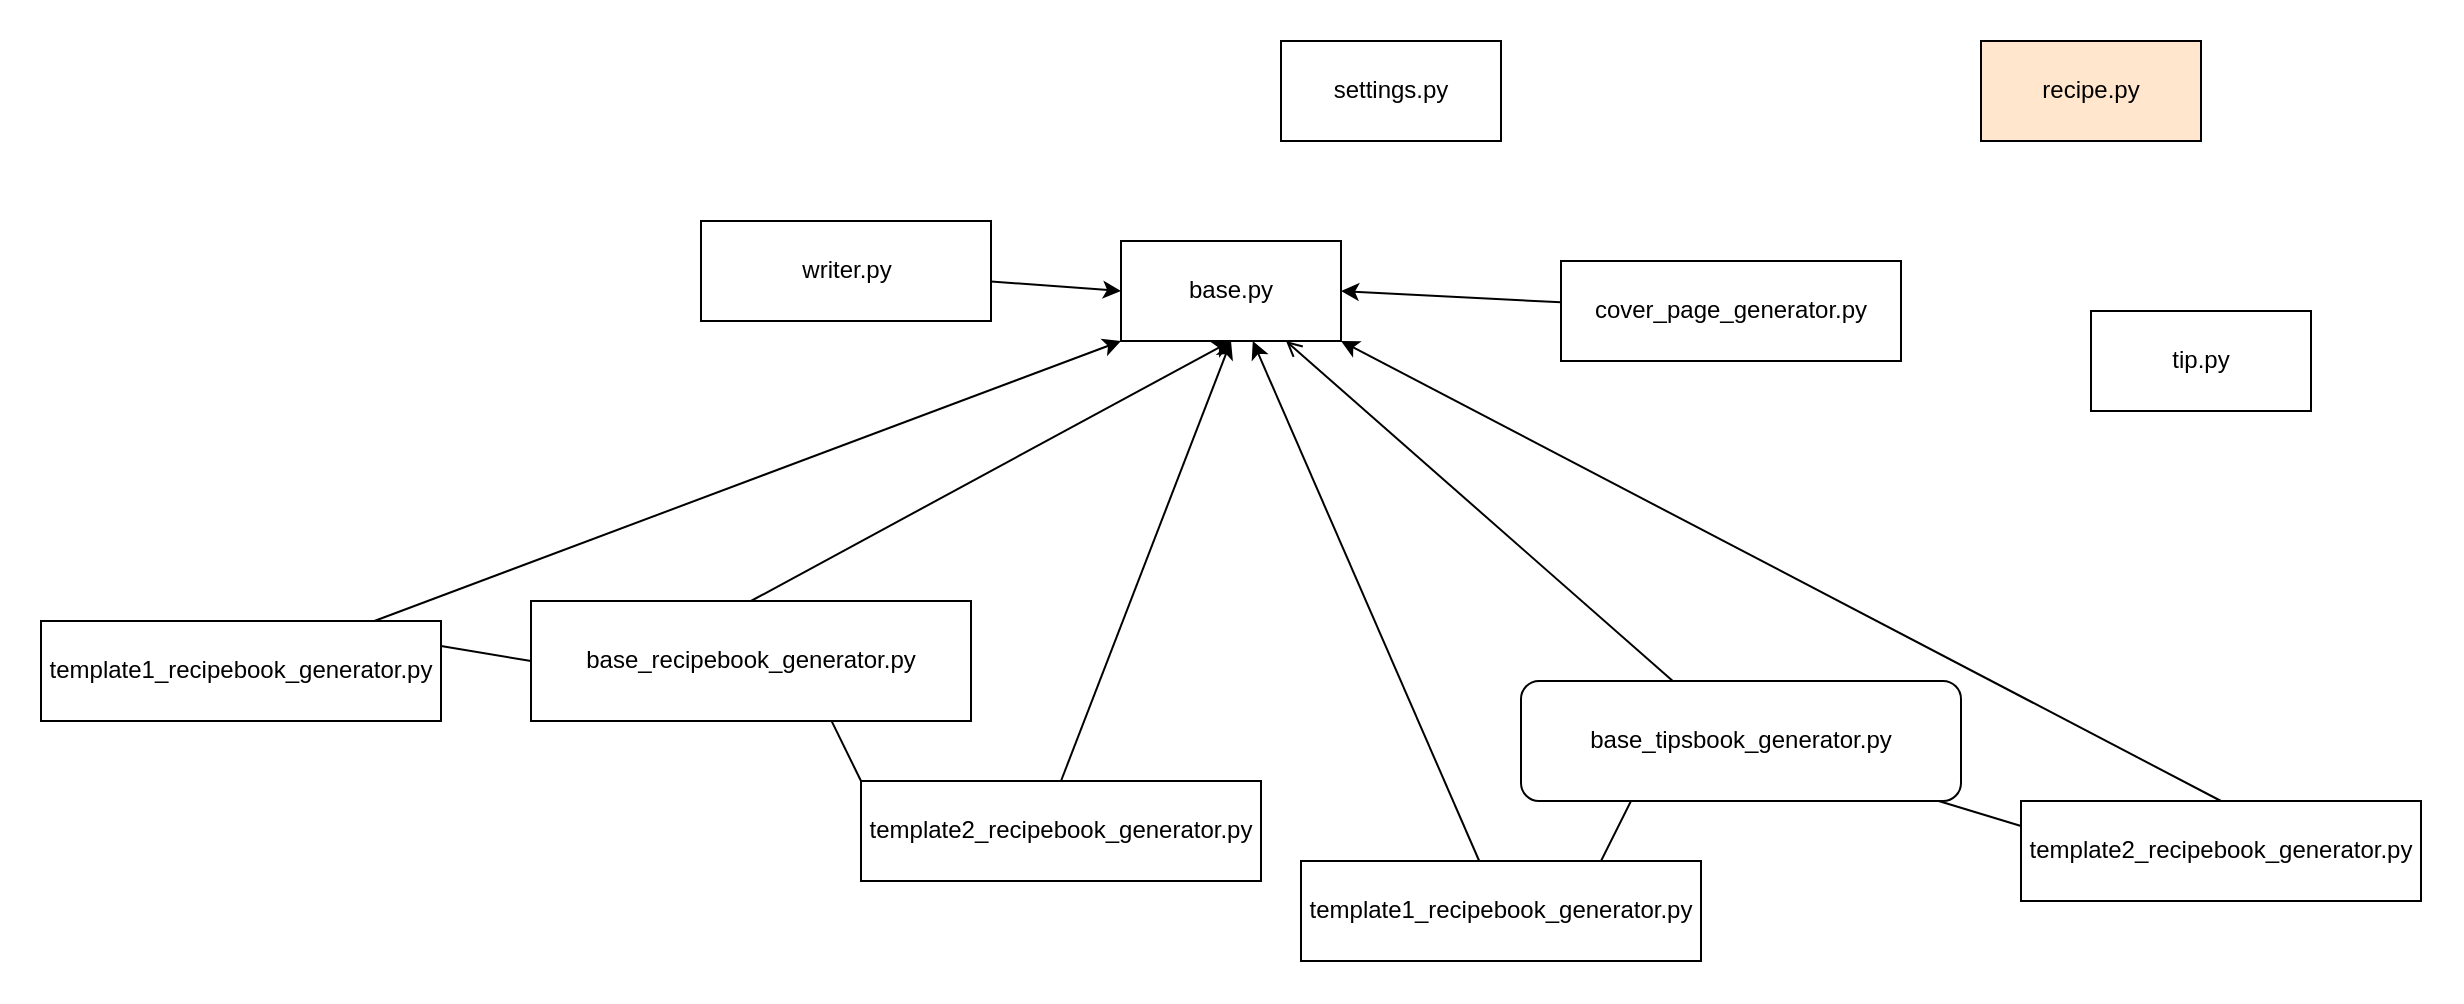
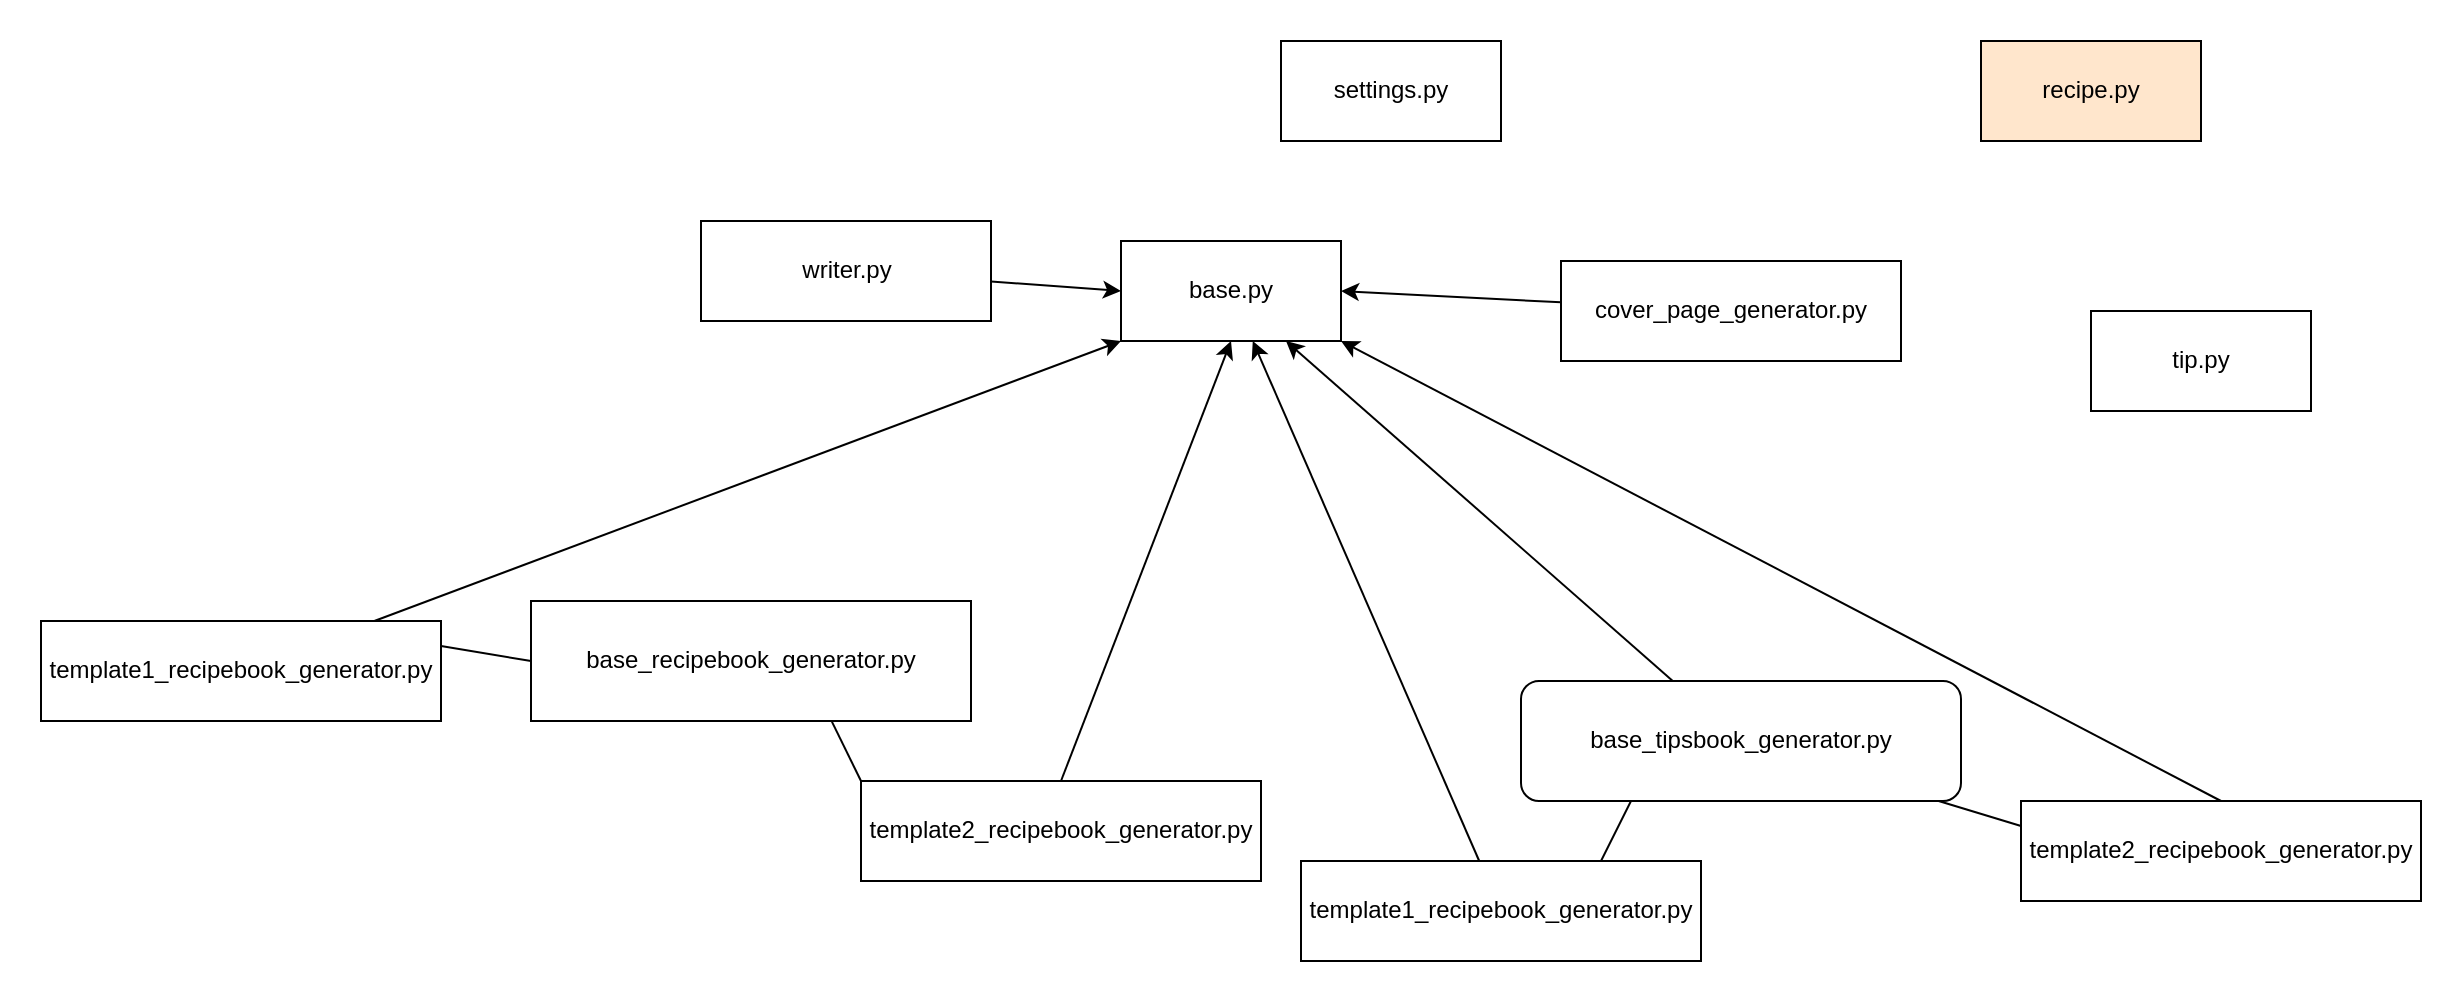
  <mxCell id="0" />
  <mxCell id="1" parent="0" />
  <mxCell id="2" value="base.py" style="html=1;" parent="1" vertex="1"><mxGeometry x="560" y="120" width="110" height="50" as="geometry" /></mxCell>
  <mxCell id="3" value="settings.py" style="html=1;" parent="1" vertex="1"><mxGeometry x="640" y="20" width="110" height="50" as="geometry" /></mxCell>
- <mxCell id="4" style="edgeStyle=none;html=1;exitX=0.5;exitY=0;exitDx=0;exitDy=0;entryX=0.5;entryY=1;entryDx=0;entryDy=0;" parent="1" source="5" target="2" edge="1"><mxGeometry relative="1" as="geometry" /></mxCell>
  <mxCell id="5" value="base_recipebook_generator.py" style="html=1;" parent="1" vertex="1"><mxGeometry x="265" y="300" width="220" height="60" as="geometry" /></mxCell>
  <mxCell id="6" style="edgeStyle=none;html=1;entryX=0;entryY=1;entryDx=0;entryDy=0;" parent="1" source="8" target="2" edge="1"><mxGeometry relative="1" as="geometry" /></mxCell>
  <mxCell id="7" style="edgeStyle=none;html=1;exitX=1;exitY=0.25;exitDx=0;exitDy=0;entryX=0;entryY=0.5;entryDx=0;entryDy=0;endArrow=none;endFill=0;" edge="1" parent="1" source="8" target="5"><mxGeometry relative="1" as="geometry" /></mxCell>
  <mxCell id="8" value="template1_recipebook_generator.py" style="html=1;" parent="1" vertex="1"><mxGeometry y="310" width="200" height="50" as="geometry" x="20" /></mxCell>
  <mxCell id="9" style="edgeStyle=none;html=1;exitX=0.5;exitY=0;exitDx=0;exitDy=0;entryX=0.5;entryY=1;entryDx=0;entryDy=0;" parent="1" source="11" target="2" edge="1"><mxGeometry relative="1" as="geometry" /></mxCell>
  <mxCell id="10" style="edgeStyle=none;html=1;exitX=0;exitY=0;exitDx=0;exitDy=0;entryX=0.683;entryY=0.999;entryDx=0;entryDy=0;entryPerimeter=0;endArrow=none;endFill=0;" edge="1" parent="1" source="11" target="5"><mxGeometry relative="1" as="geometry" /></mxCell>
  <mxCell id="11" value="template2_recipebook_generator.py" style="html=1;" parent="1" vertex="1"><mxGeometry x="430" y="390" width="200" height="50" as="geometry" /></mxCell>
  <mxCell id="12" style="edgeStyle=none;html=1;entryX=0;entryY=0.5;entryDx=0;entryDy=0;" parent="1" source="13" target="2" edge="1"><mxGeometry relative="1" as="geometry" /></mxCell>
  <mxCell id="13" value="writer.py" style="html=1;" parent="1" vertex="1"><mxGeometry x="350" y="110" width="145" height="50" as="geometry" /></mxCell>
- <mxCell id="14" style="edgeStyle=none;html=1;entryX=0.75;entryY=1;entryDx=0;entryDy=0;endArrow=open;" edge="1" parent="1" source="15" target="2"><mxGeometry relative="1" as="geometry" /></mxCell>
+ <mxCell id="14" style="edgeStyle=none;html=1;entryX=0.75;entryY=1;entryDx=0;entryDy=0;" edge="1" parent="1" source="15" target="2"><mxGeometry relative="1" as="geometry" /></mxCell>
  <mxCell id="15" value="base_tipsbook_generator.py" style="html=1;rounded=1;" vertex="1" parent="1"><mxGeometry x="760" y="340" width="220" height="60" as="geometry" /></mxCell>
  <mxCell id="16" style="edgeStyle=none;html=1;" edge="1" parent="1" source="18" target="2"><mxGeometry relative="1" as="geometry" /></mxCell>
  <mxCell id="17" style="edgeStyle=none;html=1;exitX=0.75;exitY=0;exitDx=0;exitDy=0;entryX=0.25;entryY=1;entryDx=0;entryDy=0;endArrow=none;endFill=0;" edge="1" parent="1" source="18" target="15"><mxGeometry relative="1" as="geometry" /></mxCell>
  <mxCell id="18" value="template1_recipebook_generator.py" style="html=1;" vertex="1" parent="1"><mxGeometry x="650" y="430" width="200" height="50" as="geometry" /></mxCell>
  <mxCell id="19" style="edgeStyle=none;html=1;exitX=0.5;exitY=0;exitDx=0;exitDy=0;entryX=1;entryY=1;entryDx=0;entryDy=0;" edge="1" parent="1" source="21" target="2"><mxGeometry relative="1" as="geometry" /></mxCell>
  <mxCell id="20" style="edgeStyle=none;html=1;exitX=0;exitY=0.25;exitDx=0;exitDy=0;endArrow=none;endFill=0;" edge="1" parent="1" source="21" target="15"><mxGeometry relative="1" as="geometry" /></mxCell>
  <mxCell id="21" value="template2_recipebook_generator.py" style="html=1;" vertex="1" parent="1"><mxGeometry x="1010" y="400" width="200" height="50" as="geometry" /></mxCell>
  <mxCell id="22" style="edgeStyle=none;html=1;entryX=1;entryY=0.5;entryDx=0;entryDy=0;endArrow=classic;endFill=1;" edge="1" parent="1" source="23" target="2"><mxGeometry relative="1" as="geometry" /></mxCell>
  <mxCell id="23" value="cover_page_generator.py" style="html=1;" vertex="1" parent="1"><mxGeometry x="780" y="130" width="170" height="50" as="geometry" /></mxCell>
  <mxCell id="24" value="recipe.py" style="html=1;fillColor=#ffe6cc;" vertex="1" parent="1"><mxGeometry x="990" y="20" width="110" height="50" as="geometry" /></mxCell>
  <mxCell id="25" value="tip.py" style="html=1;" vertex="1" parent="1"><mxGeometry x="1045" y="155" width="110" height="50" as="geometry" /></mxCell>
